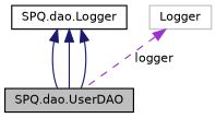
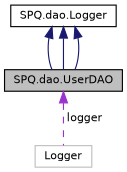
  digraph {
    node [color=black fillcolor=white fontname=Helvetica fontsize=10 shape=record style=filled]
    edge [color=midnightblue dir=back fontname=Helvetica fontsize=10 labelfontname=Helvetica labelfontsize=10 style=solid]
    n1 [fillcolor=grey75 fontcolor=black height=0.2 label="SPQ.dao.UserDAO" width=0.4]
    n2 [height=0.2 label="SPQ.dao.Logger" width=0.4]
    n3 [color=grey75 height=0.2 label=Logger width=0.4]
    n2 -> n1
    n2 -> n1
    n2 -> n1
-   n3 -> n1 [color=darkorchid3 label=" logger" style=dashed]
+   n1 -> n3 [color=darkorchid3 label=" logger" style=dashed]
  }
